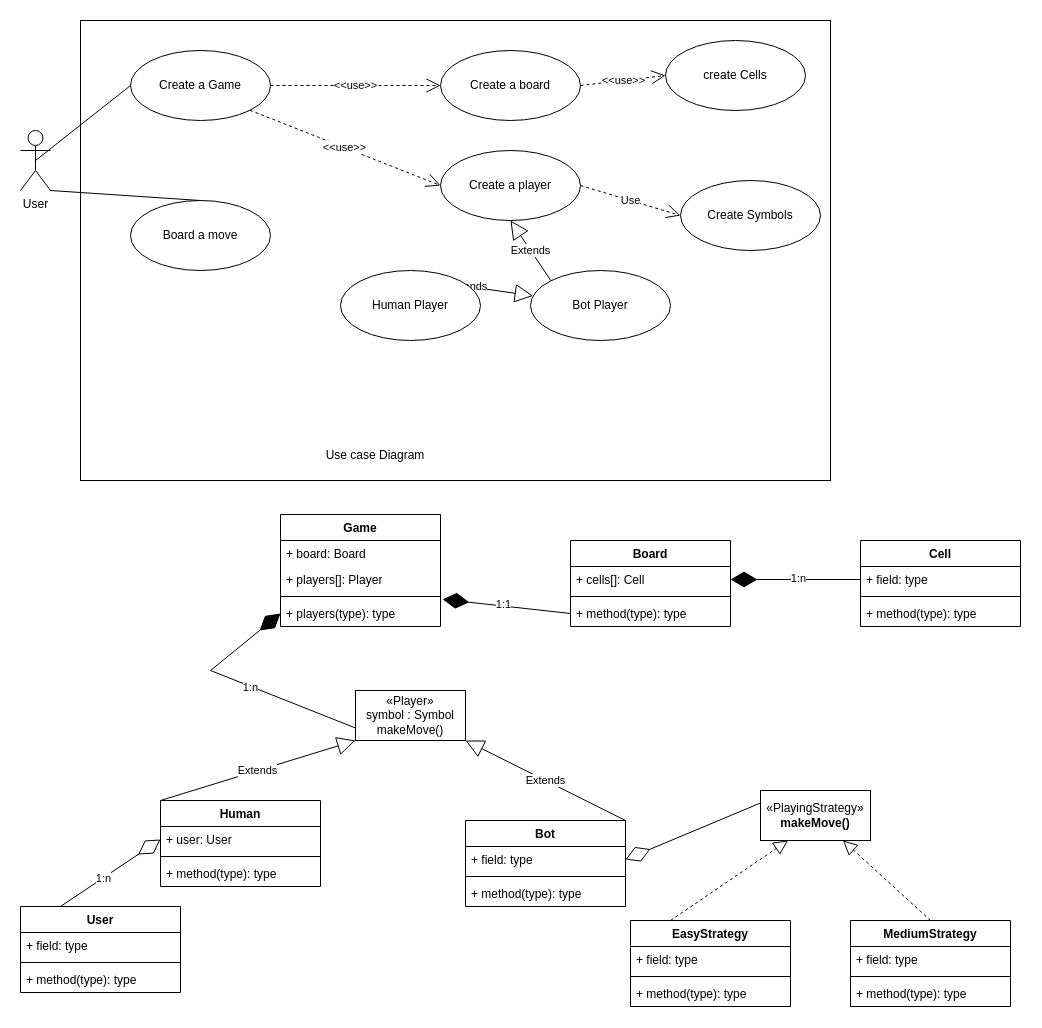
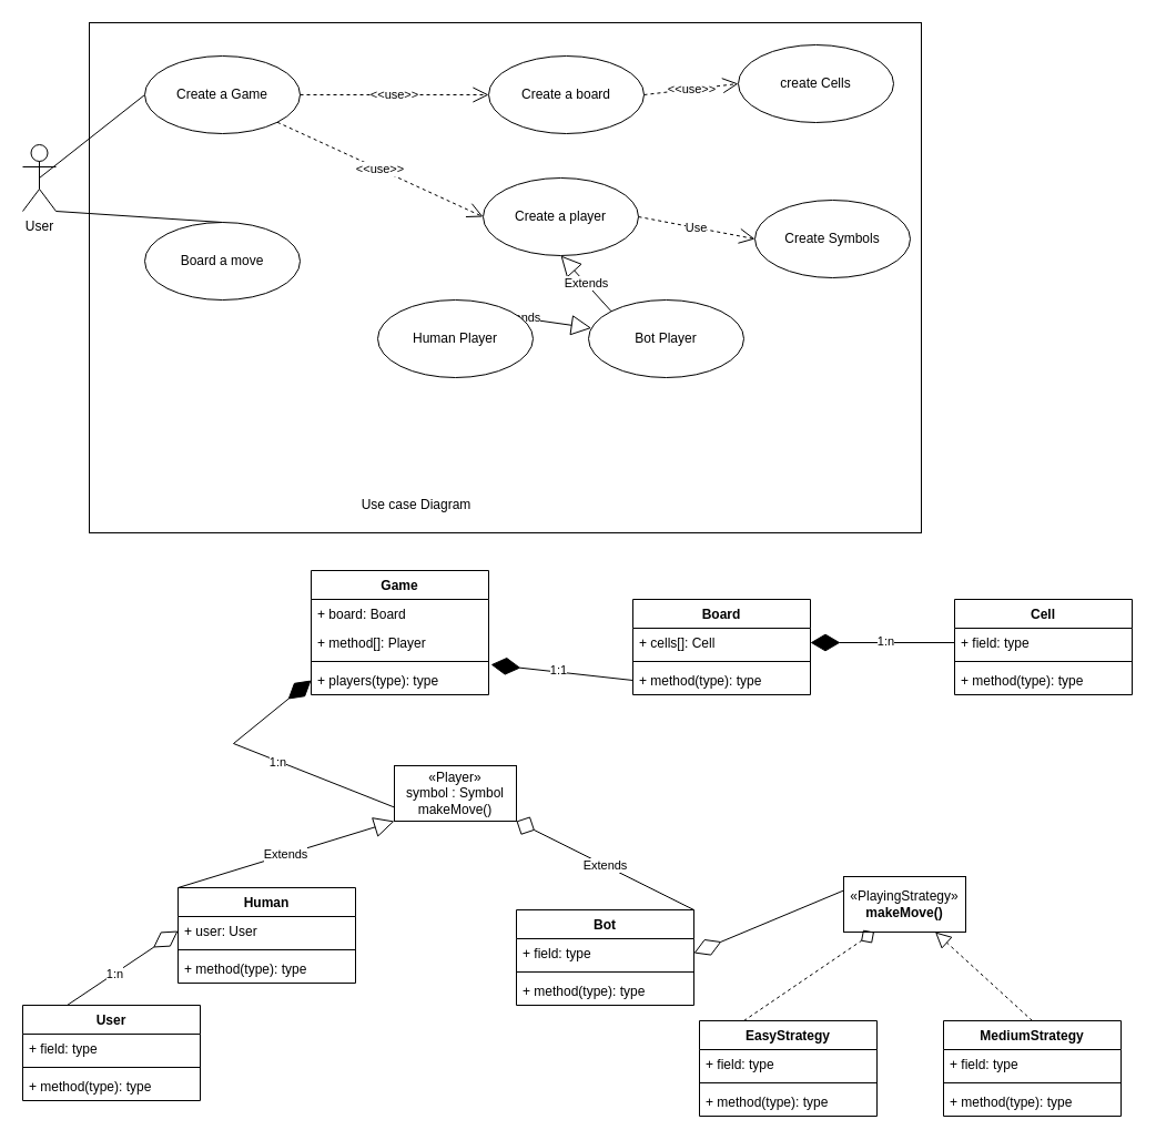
  <mxCell id="0" />
  <mxCell id="1" parent="0" />
  <mxCell id="2" value="" style="rounded=0;whiteSpace=wrap;html=1;" parent="1" vertex="1"><mxGeometry x="80" y="20" width="750" height="460" as="geometry" /></mxCell>
  <mxCell id="3" value="User" style="shape=umlActor;verticalLabelPosition=bottom;verticalAlign=top;html=1;outlineConnect=0;" parent="1" vertex="1"><mxGeometry x="20" y="130" width="30" height="60" as="geometry" /></mxCell>
  <mxCell id="4" value="" style="endArrow=none;html=1;rounded=0;exitX=0.5;exitY=0.5;exitDx=0;exitDy=0;exitPerimeter=0;entryX=0;entryY=0.5;entryDx=0;entryDy=0;" parent="1" source="3" target="5" edge="1"><mxGeometry width="50" height="50" relative="1" as="geometry"><mxPoint x="40" y="170" as="sourcePoint" /><mxPoint x="90" y="120" as="targetPoint" /></mxGeometry></mxCell>
  <mxCell id="5" value="Create a Game" style="ellipse;whiteSpace=wrap;html=1;" parent="1" vertex="1"><mxGeometry x="130" y="50" width="140" height="70" as="geometry" /></mxCell>
  <mxCell id="6" value="Create a board" style="ellipse;whiteSpace=wrap;html=1;" parent="1" vertex="1"><mxGeometry x="440" y="50" width="140" height="70" as="geometry" /></mxCell>
- <mxCell id="7" value="Create a player" style="ellipse;whiteSpace=wrap;html=1;" parent="1" vertex="1"><mxGeometry x="440" y="150" width="140" height="70" as="geometry" /></mxCell>
+ <mxCell id="7" value="Create a player" style="ellipse;whiteSpace=wrap;html=1;" parent="1" vertex="1"><mxGeometry x="435" y="160" width="140" height="70" as="geometry" /></mxCell>
  <mxCell id="8" value="Board a move" style="ellipse;whiteSpace=wrap;html=1;" parent="1" vertex="1"><mxGeometry x="130" y="200" width="140" height="70" as="geometry" /></mxCell>
  <mxCell id="9" value="Create Symbols" style="ellipse;whiteSpace=wrap;html=1;" parent="1" vertex="1"><mxGeometry x="680" y="180" width="140" height="70" as="geometry" /></mxCell>
  <mxCell id="10" value="&amp;lt;&amp;lt;use&amp;gt;&amp;gt;" style="endArrow=open;endSize=12;dashed=1;html=1;rounded=0;exitX=1;exitY=0.5;exitDx=0;exitDy=0;entryX=0;entryY=0.5;entryDx=0;entryDy=0;" parent="1" source="5" target="6" edge="1"><mxGeometry width="160" relative="1" as="geometry"><mxPoint x="280" y="84.5" as="sourcePoint" /><mxPoint x="440" y="84.5" as="targetPoint" /><mxPoint as="offset" /></mxGeometry></mxCell>
  <mxCell id="11" value="&amp;lt;&amp;lt;use&amp;gt;&amp;gt;" style="endArrow=open;endSize=12;dashed=1;html=1;rounded=0;exitX=1;exitY=1;exitDx=0;exitDy=0;entryX=0;entryY=0.5;entryDx=0;entryDy=0;" parent="1" source="5" target="7" edge="1"><mxGeometry width="160" relative="1" as="geometry"><mxPoint x="280" y="95" as="sourcePoint" /><mxPoint x="450" y="95" as="targetPoint" /><mxPoint as="offset" /></mxGeometry></mxCell>
  <mxCell id="12" value="Use" style="endArrow=open;endSize=12;dashed=1;html=1;rounded=0;entryX=0;entryY=0.5;entryDx=0;entryDy=0;exitX=1;exitY=0.5;exitDx=0;exitDy=0;" parent="1" source="7" target="9" edge="1"><mxGeometry width="160" relative="1" as="geometry"><mxPoint x="340" y="240" as="sourcePoint" /><mxPoint x="500" y="240" as="targetPoint" /></mxGeometry></mxCell>
  <mxCell id="13" value="Extends" style="endArrow=block;endSize=16;endFill=0;html=1;rounded=0;exitX=0.451;exitY=0.097;exitDx=0;exitDy=0;exitPerimeter=0;" parent="1" source="15" target="14" edge="1"><mxGeometry width="160" relative="1" as="geometry"><mxPoint x="340" y="240" as="sourcePoint" /><mxPoint x="500" y="240" as="targetPoint" /></mxGeometry></mxCell>
  <mxCell id="14" value="Bot Player" style="ellipse;whiteSpace=wrap;html=1;" parent="1" vertex="1"><mxGeometry x="530" y="270" width="140" height="70" as="geometry" /></mxCell>
  <mxCell id="15" value="Human Player" style="ellipse;whiteSpace=wrap;html=1;" parent="1" vertex="1"><mxGeometry x="340" y="270" width="140" height="70" as="geometry" /></mxCell>
  <mxCell id="16" value="Extends" style="endArrow=block;endSize=16;endFill=0;html=1;rounded=0;entryX=0.5;entryY=1;entryDx=0;entryDy=0;exitX=0;exitY=0;exitDx=0;exitDy=0;" parent="1" source="14" target="7" edge="1"><mxGeometry width="160" relative="1" as="geometry"><mxPoint x="423" y="277" as="sourcePoint" /><mxPoint x="471" y="220" as="targetPoint" /><Array as="points" /></mxGeometry></mxCell>
  <mxCell id="17" value="" style="endArrow=none;html=1;rounded=0;exitX=1;exitY=1;exitDx=0;exitDy=0;exitPerimeter=0;entryX=0.5;entryY=0;entryDx=0;entryDy=0;" parent="1" source="3" target="8" edge="1"><mxGeometry width="50" height="50" relative="1" as="geometry"><mxPoint x="45" y="170" as="sourcePoint" /><mxPoint x="140" y="95" as="targetPoint" /></mxGeometry></mxCell>
  <mxCell id="18" value="create Cells" style="ellipse;whiteSpace=wrap;html=1;" parent="1" vertex="1"><mxGeometry x="665" y="40" width="140" height="70" as="geometry" /></mxCell>
  <mxCell id="19" value="&amp;lt;&amp;lt;use&amp;gt;&amp;gt;" style="endArrow=open;endSize=12;dashed=1;html=1;rounded=0;exitX=1;exitY=0.5;exitDx=0;exitDy=0;entryX=0;entryY=0.5;entryDx=0;entryDy=0;" parent="1" source="6" target="18" edge="1"><mxGeometry width="160" relative="1" as="geometry"><mxPoint x="580" y="84.5" as="sourcePoint" /><mxPoint x="650" y="85" as="targetPoint" /><mxPoint as="offset" /></mxGeometry></mxCell>
  <mxCell id="20" value="Use case Diagram" style="text;html=1;align=center;verticalAlign=middle;whiteSpace=wrap;rounded=0;" parent="1" vertex="1"><mxGeometry x="270" y="440" width="210" height="30" as="geometry" /></mxCell>
  <mxCell id="21" value="Game" style="swimlane;fontStyle=1;align=center;verticalAlign=top;childLayout=stackLayout;horizontal=1;startSize=26;horizontalStack=0;resizeParent=1;resizeParentMax=0;resizeLast=0;collapsible=1;marginBottom=0;whiteSpace=wrap;html=1;" parent="1" vertex="1"><mxGeometry x="280" y="514" width="160" height="112" as="geometry" /></mxCell>
  <mxCell id="22" value="+ board: Board" style="text;strokeColor=none;fillColor=none;align=left;verticalAlign=top;spacingLeft=4;spacingRight=4;overflow=hidden;rotatable=0;points=[[0,0.5],[1,0.5]];portConstraint=eastwest;whiteSpace=wrap;html=1;" parent="21" vertex="1"><mxGeometry y="26" width="160" height="26" as="geometry" /></mxCell>
- <mxCell id="23" value="+ players[]: Player" style="text;strokeColor=none;fillColor=none;align=left;verticalAlign=top;spacingLeft=4;spacingRight=4;overflow=hidden;rotatable=0;points=[[0,0.5],[1,0.5]];portConstraint=eastwest;whiteSpace=wrap;html=1;" parent="21" vertex="1"><mxGeometry y="52" width="160" height="26" as="geometry" /></mxCell>
+ <mxCell id="23" value="+ method[]: Player" style="text;strokeColor=none;fillColor=none;align=left;verticalAlign=top;spacingLeft=4;spacingRight=4;overflow=hidden;rotatable=0;points=[[0,0.5],[1,0.5]];portConstraint=eastwest;whiteSpace=wrap;html=1;" parent="21" vertex="1"><mxGeometry y="52" width="160" height="26" as="geometry" /></mxCell>
  <mxCell id="24" value="" style="line;strokeWidth=1;fillColor=none;align=left;verticalAlign=middle;spacingTop=-1;spacingLeft=3;spacingRight=3;rotatable=0;labelPosition=right;points=[];portConstraint=eastwest;strokeColor=inherit;" parent="21" vertex="1"><mxGeometry y="78" width="160" height="8" as="geometry" /></mxCell>
  <mxCell id="25" value="+ players(type): type" style="text;strokeColor=none;fillColor=none;align=left;verticalAlign=top;spacingLeft=4;spacingRight=4;overflow=hidden;rotatable=0;points=[[0,0.5],[1,0.5]];portConstraint=eastwest;whiteSpace=wrap;html=1;" parent="21" vertex="1"><mxGeometry y="86" width="160" height="26" as="geometry" /></mxCell>
  <mxCell id="26" value="Board" style="swimlane;fontStyle=1;align=center;verticalAlign=top;childLayout=stackLayout;horizontal=1;startSize=26;horizontalStack=0;resizeParent=1;resizeParentMax=0;resizeLast=0;collapsible=1;marginBottom=0;whiteSpace=wrap;html=1;" parent="1" vertex="1"><mxGeometry x="570" y="540" width="160" height="86" as="geometry" /></mxCell>
  <mxCell id="27" value="+ cells[]: Cell" style="text;strokeColor=none;fillColor=none;align=left;verticalAlign=top;spacingLeft=4;spacingRight=4;overflow=hidden;rotatable=0;points=[[0,0.5],[1,0.5]];portConstraint=eastwest;whiteSpace=wrap;html=1;" parent="26" vertex="1"><mxGeometry y="26" width="160" height="26" as="geometry" /></mxCell>
  <mxCell id="28" value="" style="line;strokeWidth=1;fillColor=none;align=left;verticalAlign=middle;spacingTop=-1;spacingLeft=3;spacingRight=3;rotatable=0;labelPosition=right;points=[];portConstraint=eastwest;strokeColor=inherit;" parent="26" vertex="1"><mxGeometry y="52" width="160" height="8" as="geometry" /></mxCell>
  <mxCell id="29" value="+ method(type): type" style="text;strokeColor=none;fillColor=none;align=left;verticalAlign=top;spacingLeft=4;spacingRight=4;overflow=hidden;rotatable=0;points=[[0,0.5],[1,0.5]];portConstraint=eastwest;whiteSpace=wrap;html=1;" parent="26" vertex="1"><mxGeometry y="60" width="160" height="26" as="geometry" /></mxCell>
  <mxCell id="30" value="Cell" style="swimlane;fontStyle=1;align=center;verticalAlign=top;childLayout=stackLayout;horizontal=1;startSize=26;horizontalStack=0;resizeParent=1;resizeParentMax=0;resizeLast=0;collapsible=1;marginBottom=0;whiteSpace=wrap;html=1;" parent="1" vertex="1"><mxGeometry x="860" y="540" width="160" height="86" as="geometry" /></mxCell>
  <mxCell id="31" value="+ field: type" style="text;strokeColor=none;fillColor=none;align=left;verticalAlign=top;spacingLeft=4;spacingRight=4;overflow=hidden;rotatable=0;points=[[0,0.5],[1,0.5]];portConstraint=eastwest;whiteSpace=wrap;html=1;" parent="30" vertex="1"><mxGeometry y="26" width="160" height="26" as="geometry" /></mxCell>
  <mxCell id="32" value="" style="line;strokeWidth=1;fillColor=none;align=left;verticalAlign=middle;spacingTop=-1;spacingLeft=3;spacingRight=3;rotatable=0;labelPosition=right;points=[];portConstraint=eastwest;strokeColor=inherit;" parent="30" vertex="1"><mxGeometry y="52" width="160" height="8" as="geometry" /></mxCell>
  <mxCell id="33" value="+ method(type): type" style="text;strokeColor=none;fillColor=none;align=left;verticalAlign=top;spacingLeft=4;spacingRight=4;overflow=hidden;rotatable=0;points=[[0,0.5],[1,0.5]];portConstraint=eastwest;whiteSpace=wrap;html=1;" parent="30" vertex="1"><mxGeometry y="60" width="160" height="26" as="geometry" /></mxCell>
  <mxCell id="34" value="«Player»&lt;br&gt;symbol : Symbol&lt;br&gt;&lt;div&gt;makeMove()&lt;/div&gt;" style="html=1;whiteSpace=wrap;" parent="1" vertex="1"><mxGeometry x="355" y="690" width="110" height="50" as="geometry" /></mxCell>
  <mxCell id="35" value="Human" style="swimlane;fontStyle=1;align=center;verticalAlign=top;childLayout=stackLayout;horizontal=1;startSize=26;horizontalStack=0;resizeParent=1;resizeParentMax=0;resizeLast=0;collapsible=1;marginBottom=0;whiteSpace=wrap;html=1;" parent="1" vertex="1"><mxGeometry x="160" y="800" width="160" height="86" as="geometry" /></mxCell>
  <mxCell id="36" value="+ user: User" style="text;strokeColor=none;fillColor=none;align=left;verticalAlign=top;spacingLeft=4;spacingRight=4;overflow=hidden;rotatable=0;points=[[0,0.5],[1,0.5]];portConstraint=eastwest;whiteSpace=wrap;html=1;" parent="35" vertex="1"><mxGeometry y="26" width="160" height="26" as="geometry" /></mxCell>
  <mxCell id="37" value="" style="line;strokeWidth=1;fillColor=none;align=left;verticalAlign=middle;spacingTop=-1;spacingLeft=3;spacingRight=3;rotatable=0;labelPosition=right;points=[];portConstraint=eastwest;strokeColor=inherit;" parent="35" vertex="1"><mxGeometry y="52" width="160" height="8" as="geometry" /></mxCell>
  <mxCell id="38" value="+ method(type): type" style="text;strokeColor=none;fillColor=none;align=left;verticalAlign=top;spacingLeft=4;spacingRight=4;overflow=hidden;rotatable=0;points=[[0,0.5],[1,0.5]];portConstraint=eastwest;whiteSpace=wrap;html=1;" parent="35" vertex="1"><mxGeometry y="60" width="160" height="26" as="geometry" /></mxCell>
  <mxCell id="39" value="Bot" style="swimlane;fontStyle=1;align=center;verticalAlign=top;childLayout=stackLayout;horizontal=1;startSize=26;horizontalStack=0;resizeParent=1;resizeParentMax=0;resizeLast=0;collapsible=1;marginBottom=0;whiteSpace=wrap;html=1;" parent="1" vertex="1"><mxGeometry x="465" y="820" width="160" height="86" as="geometry" /></mxCell>
  <mxCell id="40" value="+ field: type" style="text;strokeColor=none;fillColor=none;align=left;verticalAlign=top;spacingLeft=4;spacingRight=4;overflow=hidden;rotatable=0;points=[[0,0.5],[1,0.5]];portConstraint=eastwest;whiteSpace=wrap;html=1;" parent="39" vertex="1"><mxGeometry y="26" width="160" height="26" as="geometry" /></mxCell>
  <mxCell id="41" value="" style="line;strokeWidth=1;fillColor=none;align=left;verticalAlign=middle;spacingTop=-1;spacingLeft=3;spacingRight=3;rotatable=0;labelPosition=right;points=[];portConstraint=eastwest;strokeColor=inherit;" parent="39" vertex="1"><mxGeometry y="52" width="160" height="8" as="geometry" /></mxCell>
  <mxCell id="42" value="+ method(type): type" style="text;strokeColor=none;fillColor=none;align=left;verticalAlign=top;spacingLeft=4;spacingRight=4;overflow=hidden;rotatable=0;points=[[0,0.5],[1,0.5]];portConstraint=eastwest;whiteSpace=wrap;html=1;" parent="39" vertex="1"><mxGeometry y="60" width="160" height="26" as="geometry" /></mxCell>
  <mxCell id="43" value="Extends" style="endArrow=block;endSize=16;endFill=0;html=1;rounded=0;entryX=0;entryY=1;entryDx=0;entryDy=0;exitX=0;exitY=0;exitDx=0;exitDy=0;" parent="1" source="35" target="34" edge="1"><mxGeometry width="160" relative="1" as="geometry"><mxPoint x="540" y="702.5" as="sourcePoint" /><mxPoint x="700" y="702.5" as="targetPoint" /></mxGeometry></mxCell>
- <mxCell id="44" value="Extends" style="endArrow=block;endSize=16;endFill=0;html=1;rounded=0;entryX=1;entryY=1;entryDx=0;entryDy=0;exitX=1;exitY=0;exitDx=0;exitDy=0;" parent="1" source="39" target="34" edge="1"><mxGeometry width="160" relative="1" as="geometry"><mxPoint x="600" y="780" as="sourcePoint" /><mxPoint x="720" y="730" as="targetPoint" /></mxGeometry></mxCell>
+ <mxCell id="44" value="Extends" style="endArrow=diamond;endSize=16;endFill=0;html=1;rounded=0;entryX=1;entryY=1;entryDx=0;entryDy=0;exitX=1;exitY=0;exitDx=0;exitDy=0;" parent="1" source="39" target="34" edge="1"><mxGeometry width="160" relative="1" as="geometry"><mxPoint x="600" y="780" as="sourcePoint" /><mxPoint x="720" y="730" as="targetPoint" /></mxGeometry></mxCell>
  <mxCell id="45" value="" style="endArrow=diamondThin;endFill=1;endSize=24;html=1;rounded=0;entryX=0;entryY=0.5;entryDx=0;entryDy=0;exitX=0;exitY=0.75;exitDx=0;exitDy=0;" parent="1" source="34" target="25" edge="1"><mxGeometry width="160" relative="1" as="geometry"><mxPoint x="350" y="715" as="sourcePoint" /><mxPoint x="500" y="640" as="targetPoint" /><Array as="points"><mxPoint x="210" y="670" /></Array></mxGeometry></mxCell>
  <mxCell id="46" value="1:n" style="edgeLabel;html=1;align=center;verticalAlign=middle;resizable=0;points=[];" parent="45" vertex="1" connectable="0"><mxGeometry x="-0.084" y="1" relative="1" as="geometry"><mxPoint as="offset" /></mxGeometry></mxCell>
  <mxCell id="47" value="" style="endArrow=diamondThin;endFill=1;endSize=24;html=1;rounded=0;entryX=1.013;entryY=-0.046;entryDx=0;entryDy=0;entryPerimeter=0;exitX=0;exitY=0.5;exitDx=0;exitDy=0;" parent="1" source="29" target="25" edge="1"><mxGeometry width="160" relative="1" as="geometry"><mxPoint x="340" y="740" as="sourcePoint" /><mxPoint x="500" y="740" as="targetPoint" /></mxGeometry></mxCell>
  <mxCell id="48" value="1:1" style="edgeLabel;html=1;align=center;verticalAlign=middle;resizable=0;points=[];" parent="47" vertex="1" connectable="0"><mxGeometry x="0.054" y="-2" relative="1" as="geometry"><mxPoint as="offset" /></mxGeometry></mxCell>
  <mxCell id="49" value="" style="endArrow=diamondThin;endFill=1;endSize=24;html=1;rounded=0;entryX=1;entryY=0.5;entryDx=0;entryDy=0;exitX=0;exitY=0.5;exitDx=0;exitDy=0;" parent="1" source="31" target="27" edge="1"><mxGeometry width="160" relative="1" as="geometry"><mxPoint x="860" y="582.5" as="sourcePoint" /><mxPoint x="730" y="582.5" as="targetPoint" /></mxGeometry></mxCell>
  <mxCell id="50" value="1:n" style="edgeLabel;html=1;align=center;verticalAlign=middle;resizable=0;points=[];" parent="49" vertex="1" connectable="0"><mxGeometry x="-0.028" y="-2" relative="1" as="geometry"><mxPoint as="offset" /></mxGeometry></mxCell>
  <mxCell id="51" value="User" style="swimlane;fontStyle=1;align=center;verticalAlign=top;childLayout=stackLayout;horizontal=1;startSize=26;horizontalStack=0;resizeParent=1;resizeParentMax=0;resizeLast=0;collapsible=1;marginBottom=0;whiteSpace=wrap;html=1;" parent="1" vertex="1"><mxGeometry x="20" y="906" width="160" height="86" as="geometry" /></mxCell>
  <mxCell id="52" value="+ field: type" style="text;strokeColor=none;fillColor=none;align=left;verticalAlign=top;spacingLeft=4;spacingRight=4;overflow=hidden;rotatable=0;points=[[0,0.5],[1,0.5]];portConstraint=eastwest;whiteSpace=wrap;html=1;" parent="51" vertex="1"><mxGeometry y="26" width="160" height="26" as="geometry" /></mxCell>
  <mxCell id="53" value="" style="line;strokeWidth=1;fillColor=none;align=left;verticalAlign=middle;spacingTop=-1;spacingLeft=3;spacingRight=3;rotatable=0;labelPosition=right;points=[];portConstraint=eastwest;strokeColor=inherit;" parent="51" vertex="1"><mxGeometry y="52" width="160" height="8" as="geometry" /></mxCell>
  <mxCell id="54" value="+ method(type): type" style="text;strokeColor=none;fillColor=none;align=left;verticalAlign=top;spacingLeft=4;spacingRight=4;overflow=hidden;rotatable=0;points=[[0,0.5],[1,0.5]];portConstraint=eastwest;whiteSpace=wrap;html=1;" parent="51" vertex="1"><mxGeometry y="60" width="160" height="26" as="geometry" /></mxCell>
  <mxCell id="55" value="" style="endArrow=diamondThin;endFill=0;endSize=24;html=1;rounded=0;entryX=0;entryY=0.5;entryDx=0;entryDy=0;exitX=0.25;exitY=0;exitDx=0;exitDy=0;" parent="1" source="51" target="36" edge="1"><mxGeometry width="160" relative="1" as="geometry"><mxPoint x="-30" y="870" as="sourcePoint" /><mxPoint x="130" y="870" as="targetPoint" /></mxGeometry></mxCell>
  <mxCell id="56" value="1:n" style="edgeLabel;html=1;align=center;verticalAlign=middle;resizable=0;points=[];" parent="55" vertex="1" connectable="0"><mxGeometry x="-0.146" y="-1" relative="1" as="geometry"><mxPoint y="-1" as="offset" /></mxGeometry></mxCell>
  <mxCell id="57" value="«PlayingStrategy»&lt;br&gt;&lt;b&gt;makeMove()&lt;/b&gt;" style="html=1;whiteSpace=wrap;" parent="1" vertex="1"><mxGeometry x="760" y="790" width="110" height="50" as="geometry" /></mxCell>
  <mxCell id="58" value="EasyStrategy" style="swimlane;fontStyle=1;align=center;verticalAlign=top;childLayout=stackLayout;horizontal=1;startSize=26;horizontalStack=0;resizeParent=1;resizeParentMax=0;resizeLast=0;collapsible=1;marginBottom=0;whiteSpace=wrap;html=1;" parent="1" vertex="1"><mxGeometry x="630" y="920" width="160" height="86" as="geometry" /></mxCell>
  <mxCell id="59" value="+ field: type" style="text;strokeColor=none;fillColor=none;align=left;verticalAlign=top;spacingLeft=4;spacingRight=4;overflow=hidden;rotatable=0;points=[[0,0.5],[1,0.5]];portConstraint=eastwest;whiteSpace=wrap;html=1;" parent="58" vertex="1"><mxGeometry y="26" width="160" height="26" as="geometry" /></mxCell>
  <mxCell id="60" value="" style="line;strokeWidth=1;fillColor=none;align=left;verticalAlign=middle;spacingTop=-1;spacingLeft=3;spacingRight=3;rotatable=0;labelPosition=right;points=[];portConstraint=eastwest;strokeColor=inherit;" parent="58" vertex="1"><mxGeometry y="52" width="160" height="8" as="geometry" /></mxCell>
  <mxCell id="61" value="+ method(type): type" style="text;strokeColor=none;fillColor=none;align=left;verticalAlign=top;spacingLeft=4;spacingRight=4;overflow=hidden;rotatable=0;points=[[0,0.5],[1,0.5]];portConstraint=eastwest;whiteSpace=wrap;html=1;" parent="58" vertex="1"><mxGeometry y="60" width="160" height="26" as="geometry" /></mxCell>
  <mxCell id="62" value="MediumStrategy" style="swimlane;fontStyle=1;align=center;verticalAlign=top;childLayout=stackLayout;horizontal=1;startSize=26;horizontalStack=0;resizeParent=1;resizeParentMax=0;resizeLast=0;collapsible=1;marginBottom=0;whiteSpace=wrap;html=1;" parent="1" vertex="1"><mxGeometry x="850" y="920" width="160" height="86" as="geometry" /></mxCell>
  <mxCell id="63" value="+ field: type" style="text;strokeColor=none;fillColor=none;align=left;verticalAlign=top;spacingLeft=4;spacingRight=4;overflow=hidden;rotatable=0;points=[[0,0.5],[1,0.5]];portConstraint=eastwest;whiteSpace=wrap;html=1;" parent="62" vertex="1"><mxGeometry y="26" width="160" height="26" as="geometry" /></mxCell>
  <mxCell id="64" value="" style="line;strokeWidth=1;fillColor=none;align=left;verticalAlign=middle;spacingTop=-1;spacingLeft=3;spacingRight=3;rotatable=0;labelPosition=right;points=[];portConstraint=eastwest;strokeColor=inherit;" parent="62" vertex="1"><mxGeometry y="52" width="160" height="8" as="geometry" /></mxCell>
  <mxCell id="65" value="+ method(type): type" style="text;strokeColor=none;fillColor=none;align=left;verticalAlign=top;spacingLeft=4;spacingRight=4;overflow=hidden;rotatable=0;points=[[0,0.5],[1,0.5]];portConstraint=eastwest;whiteSpace=wrap;html=1;" parent="62" vertex="1"><mxGeometry y="60" width="160" height="26" as="geometry" /></mxCell>
- <mxCell id="66" value="" style="endArrow=block;dashed=1;endFill=0;endSize=12;html=1;rounded=0;entryX=0.25;entryY=1;entryDx=0;entryDy=0;exitX=0.25;exitY=0;exitDx=0;exitDy=0;" parent="1" source="58" target="57" edge="1"><mxGeometry width="160" relative="1" as="geometry"><mxPoint x="340" y="840" as="sourcePoint" /><mxPoint x="500" y="840" as="targetPoint" /></mxGeometry></mxCell>
+ <mxCell id="66" value="" style="endArrow=diamond;dashed=1;endFill=0;endSize=12;html=1;rounded=0;entryX=0.25;entryY=1;entryDx=0;entryDy=0;exitX=0.25;exitY=0;exitDx=0;exitDy=0;" parent="1" source="58" target="57" edge="1"><mxGeometry width="160" relative="1" as="geometry"><mxPoint x="340" y="840" as="sourcePoint" /><mxPoint x="500" y="840" as="targetPoint" /></mxGeometry></mxCell>
  <mxCell id="67" value="" style="endArrow=block;dashed=1;endFill=0;endSize=12;html=1;rounded=0;entryX=0.75;entryY=1;entryDx=0;entryDy=0;exitX=0.5;exitY=0;exitDx=0;exitDy=0;" parent="1" source="62" target="57" edge="1"><mxGeometry width="160" relative="1" as="geometry"><mxPoint x="680" y="930" as="sourcePoint" /><mxPoint x="770" y="865" as="targetPoint" /></mxGeometry></mxCell>
  <mxCell id="68" value="" style="endArrow=diamondThin;endFill=0;endSize=24;html=1;rounded=0;entryX=1;entryY=0.5;entryDx=0;entryDy=0;exitX=0;exitY=0.25;exitDx=0;exitDy=0;" parent="1" source="57" target="40" edge="1"><mxGeometry width="160" relative="1" as="geometry"><mxPoint x="340" y="840" as="sourcePoint" /><mxPoint x="500" y="840" as="targetPoint" /></mxGeometry></mxCell>
